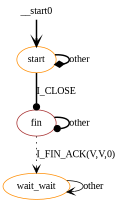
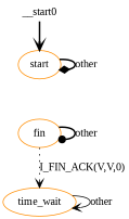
  digraph {
    fontname="Liberation Serif"
    node [color=darkorange fontname="Liberation Serif"]
    edge [arrowhead=vee fontname="Liberation Serif" style=bold]
    start
-   fin [color=brown]
-   time_wait [label=wait_wait]
+   fin
+   time_wait
    __start0 [color=brown height=0 shape=none width=0]
    start -> start [arrowhead=diamond label=other]
-   start -> fin [arrowhead=dot label=I_CLOSE]
    fin -> fin [arrowhead=dot label=other]
    fin -> time_wait [label="I_FIN_ACK(V,V,0)" style=dotted]
    time_wait -> time_wait [label=other style=solid]
    __start0 -> start
  }
